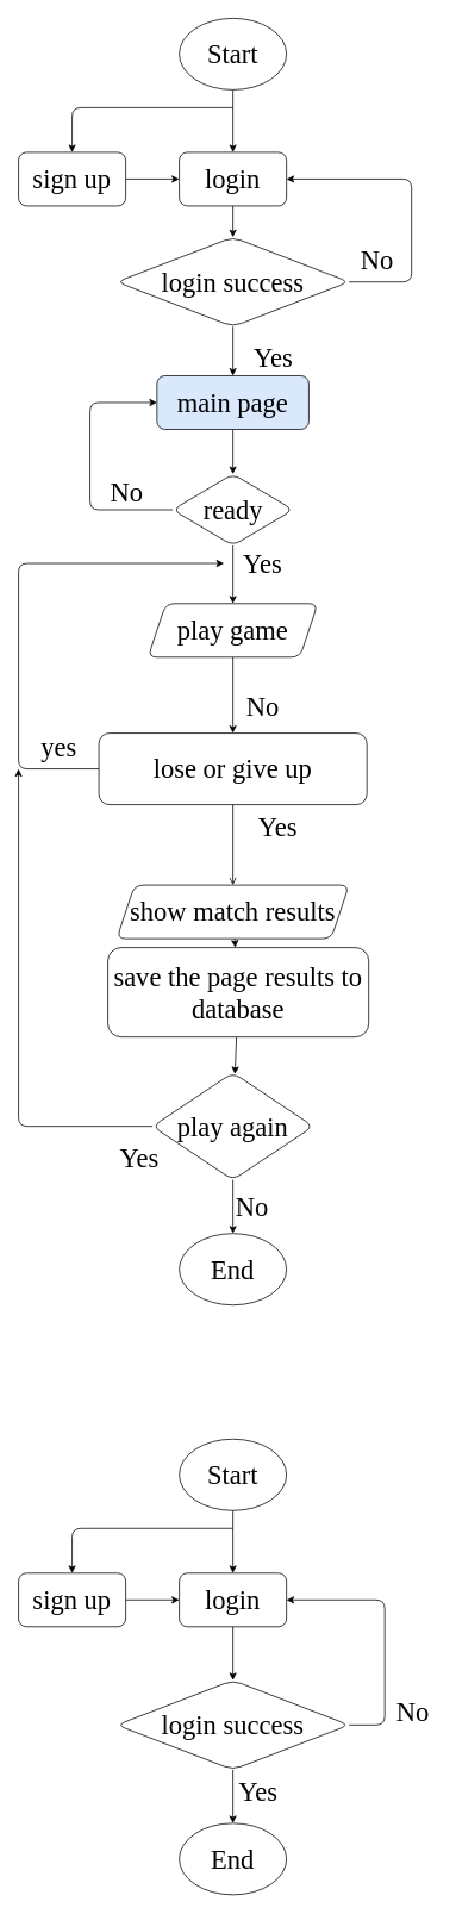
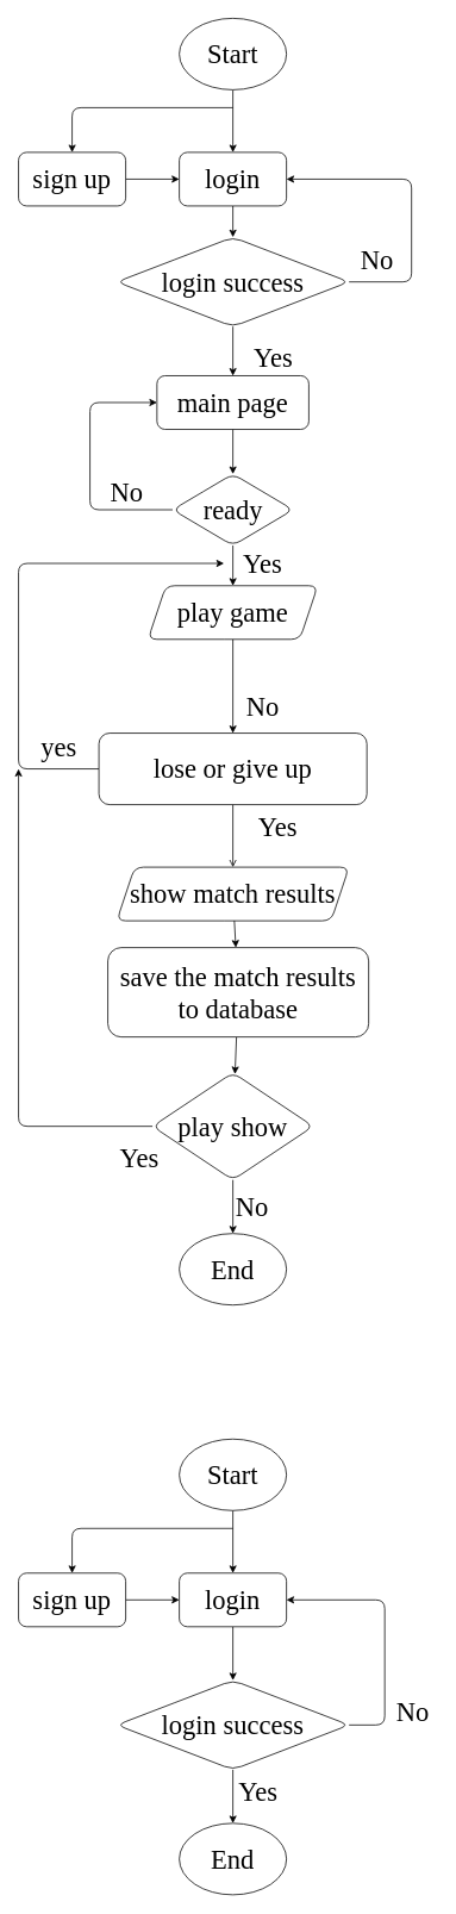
  <mxCell id="0" />
  <mxCell id="1" parent="0" />
  <mxCell id="2" value="" style="edgeStyle=none;html=1;fontSize=30;fontFamily=th sarabun psk;fontSource=https%3A%2F%2Ffonts.googleapis.com%2Fcss%3Ffamily%3Dth%2Bsarabun%2Bpsk;" parent="1" source="4" target="6" edge="1"><mxGeometry relative="1" as="geometry" /></mxCell>
  <mxCell id="3" style="edgeStyle=none;html=1;endArrow=classic;endFill=1;fontSize=30;fontFamily=th sarabun psk;fontSource=https%3A%2F%2Ffonts.googleapis.com%2Fcss%3Ffamily%3Dth%2Bsarabun%2Bpsk;" parent="1" target="32" edge="1"><mxGeometry relative="1" as="geometry"><Array as="points"><mxPoint x="80" y="120" /></Array><mxPoint x="260" y="120" as="sourcePoint" /></mxGeometry></mxCell>
  <mxCell id="4" value="&lt;font data-font-src=&quot;https://fonts.googleapis.com/css?family=ansana+new&quot;&gt;Start&lt;/font&gt;" style="ellipse;whiteSpace=wrap;html=1;fontSize=30;rounded=1;fontFamily=th sarabun psk;fontSource=https%3A%2F%2Ffonts.googleapis.com%2Fcss%3Ffamily%3Dth%2Bsarabun%2Bpsk;" parent="1" vertex="1"><mxGeometry x="200" y="20" width="120" height="80" as="geometry" /></mxCell>
  <mxCell id="5" value="" style="edgeStyle=none;html=1;fontSize=30;fontFamily=th sarabun psk;fontSource=https%3A%2F%2Ffonts.googleapis.com%2Fcss%3Ffamily%3Dth%2Bsarabun%2Bpsk;" parent="1" source="6" target="9" edge="1"><mxGeometry relative="1" as="geometry" /></mxCell>
  <mxCell id="6" value="&lt;font data-font-src=&quot;https://fonts.googleapis.com/css?family=ansana+new&quot;&gt;login&lt;/font&gt;" style="rounded=1;whiteSpace=wrap;html=1;fontSize=30;fontFamily=th sarabun psk;fontSource=https%3A%2F%2Ffonts.googleapis.com%2Fcss%3Ffamily%3Dth%2Bsarabun%2Bpsk;" parent="1" vertex="1"><mxGeometry x="200" y="170" width="120" height="60" as="geometry" /></mxCell>
  <mxCell id="7" value="" style="edgeStyle=none;html=1;fontSize=30;fontFamily=th sarabun psk;fontSource=https%3A%2F%2Ffonts.googleapis.com%2Fcss%3Ffamily%3Dth%2Bsarabun%2Bpsk;" parent="1" source="9" target="11" edge="1"><mxGeometry relative="1" as="geometry" /></mxCell>
  <mxCell id="8" style="edgeStyle=none;html=1;exitX=1;exitY=0.5;exitDx=0;exitDy=0;entryX=1;entryY=0.5;entryDx=0;entryDy=0;fontSize=30;fontFamily=th sarabun psk;fontSource=https%3A%2F%2Ffonts.googleapis.com%2Fcss%3Ffamily%3Dth%2Bsarabun%2Bpsk;" parent="1" source="9" target="6" edge="1"><mxGeometry relative="1" as="geometry"><Array as="points"><mxPoint x="460" y="315" /><mxPoint x="460" y="200" /></Array></mxGeometry></mxCell>
  <mxCell id="9" value="login success" style="rhombus;whiteSpace=wrap;html=1;fontSize=30;rounded=1;fontFamily=th sarabun psk;fontSource=https%3A%2F%2Ffonts.googleapis.com%2Fcss%3Ffamily%3Dth%2Bsarabun%2Bpsk;" parent="1" vertex="1"><mxGeometry x="130" y="265" width="260" height="100" as="geometry" /></mxCell>
  <mxCell id="10" value="" style="edgeStyle=none;html=1;fontSize=30;fontFamily=th sarabun psk;fontSource=https%3A%2F%2Ffonts.googleapis.com%2Fcss%3Ffamily%3Dth%2Bsarabun%2Bpsk;" parent="1" source="11" target="35" edge="1"><mxGeometry relative="1" as="geometry" /></mxCell>
- <mxCell id="11" value="main page" style="rounded=1;whiteSpace=wrap;html=1;fontSize=30;fontFamily=th sarabun psk;fontSource=https%3A%2F%2Ffonts.googleapis.com%2Fcss%3Ffamily%3Dth%2Bsarabun%2Bpsk;fillColor=#dae8fc;" parent="1" vertex="1"><mxGeometry x="175" y="420" width="170" height="60" as="geometry" /></mxCell>
+ <mxCell id="11" value="main page" style="rounded=1;whiteSpace=wrap;html=1;fontSize=30;fontFamily=th sarabun psk;fontSource=https%3A%2F%2Ffonts.googleapis.com%2Fcss%3Ffamily%3Dth%2Bsarabun%2Bpsk;" parent="1" vertex="1"><mxGeometry x="175" y="420" width="170" height="60" as="geometry" /></mxCell>
  <mxCell id="12" value="" style="edgeStyle=none;html=1;fontSize=30;fontFamily=th sarabun psk;fontSource=https%3A%2F%2Ffonts.googleapis.com%2Fcss%3Ffamily%3Dth%2Bsarabun%2Bpsk;endArrow=open;" parent="1" source="14" target="18" edge="1"><mxGeometry relative="1" as="geometry" /></mxCell>
  <mxCell id="13" style="edgeStyle=none;html=1;fontSize=30;fontFamily=th sarabun psk;fontSource=https%3A%2F%2Ffonts.googleapis.com%2Fcss%3Ffamily%3Dth%2Bsarabun%2Bpsk;" parent="1" source="14" edge="1"><mxGeometry relative="1" as="geometry"><mxPoint x="250" y="630" as="targetPoint" /><Array as="points"><mxPoint x="20" y="860" /><mxPoint x="20" y="630" /></Array></mxGeometry></mxCell>
  <mxCell id="14" value="lose or give up" style="whiteSpace=wrap;html=1;fontSize=30;fontFamily=th sarabun psk;fontSource=https%3A%2F%2Ffonts.googleapis.com%2Fcss%3Ffamily%3Dth%2Bsarabun%2Bpsk;rounded=1;" parent="1" vertex="1"><mxGeometry x="110" y="820" width="300" height="80" as="geometry" /></mxCell>
  <mxCell id="15" style="edgeStyle=none;html=1;entryX=0.5;entryY=0;entryDx=0;entryDy=0;fontSize=30;fontFamily=th sarabun psk;fontSource=https%3A%2F%2Ffonts.googleapis.com%2Fcss%3Ffamily%3Dth%2Bsarabun%2Bpsk;" parent="1" source="16" target="14" edge="1"><mxGeometry relative="1" as="geometry" /></mxCell>
- <mxCell id="16" value="play game" style="shape=parallelogram;perimeter=parallelogramPerimeter;whiteSpace=wrap;html=1;fixedSize=1;fontSize=30;rounded=1;fontFamily=th sarabun psk;fontSource=https%3A%2F%2Ffonts.googleapis.com%2Fcss%3Ffamily%3Dth%2Bsarabun%2Bpsk;" parent="1" vertex="1"><mxGeometry x="165" y="675" width="190" height="60" as="geometry" /></mxCell>
+ <mxCell id="16" value="play game" style="shape=parallelogram;perimeter=parallelogramPerimeter;whiteSpace=wrap;html=1;fixedSize=1;fontSize=30;rounded=1;fontFamily=th sarabun psk;fontSource=https%3A%2F%2Ffonts.googleapis.com%2Fcss%3Ffamily%3Dth%2Bsarabun%2Bpsk;" parent="1" vertex="1"><mxGeometry x="165" y="655" width="190" height="60" as="geometry" /></mxCell>
  <mxCell id="17" value="" style="edgeStyle=none;html=1;fontSize=30;fontFamily=th sarabun psk;fontSource=https%3A%2F%2Ffonts.googleapis.com%2Fcss%3Ffamily%3Dth%2Bsarabun%2Bpsk;" parent="1" source="18" target="20" edge="1"><mxGeometry relative="1" as="geometry" /></mxCell>
- <mxCell id="18" value="show match results" style="shape=parallelogram;perimeter=parallelogramPerimeter;whiteSpace=wrap;html=1;fixedSize=1;fontSize=30;rounded=1;fontFamily=th sarabun psk;fontSource=https%3A%2F%2Ffonts.googleapis.com%2Fcss%3Ffamily%3Dth%2Bsarabun%2Bpsk;" parent="1" vertex="1"><mxGeometry x="130" y="990" width="260" height="60" as="geometry" /></mxCell>
+ <mxCell id="18" value="show match results" style="shape=parallelogram;perimeter=parallelogramPerimeter;whiteSpace=wrap;html=1;fixedSize=1;fontSize=30;rounded=1;fontFamily=th sarabun psk;fontSource=https%3A%2F%2Ffonts.googleapis.com%2Fcss%3Ffamily%3Dth%2Bsarabun%2Bpsk;" parent="1" vertex="1"><mxGeometry x="130" y="970" width="260" height="60" as="geometry" /></mxCell>
  <mxCell id="19" value="" style="edgeStyle=none;html=1;fontSize=30;fontFamily=th sarabun psk;fontSource=https%3A%2F%2Ffonts.googleapis.com%2Fcss%3Ffamily%3Dth%2Bsarabun%2Bpsk;" parent="1" source="20" target="23" edge="1"><mxGeometry relative="1" as="geometry" /></mxCell>
- <mxCell id="20" value="save the page results to database" style="rounded=1;whiteSpace=wrap;html=1;fontSize=30;fontFamily=th sarabun psk;fontSource=https%3A%2F%2Ffonts.googleapis.com%2Fcss%3Ffamily%3Dth%2Bsarabun%2Bpsk;" parent="1" vertex="1"><mxGeometry x="120" y="1060" width="292" height="100" as="geometry" /></mxCell>
+ <mxCell id="20" value="save the match results to database" style="rounded=1;whiteSpace=wrap;html=1;fontSize=30;fontFamily=th sarabun psk;fontSource=https%3A%2F%2Ffonts.googleapis.com%2Fcss%3Ffamily%3Dth%2Bsarabun%2Bpsk;" parent="1" vertex="1"><mxGeometry x="120" y="1060" width="292" height="100" as="geometry" /></mxCell>
  <mxCell id="21" value="" style="edgeStyle=none;html=1;fontSize=30;fontFamily=th sarabun psk;fontSource=https%3A%2F%2Ffonts.googleapis.com%2Fcss%3Ffamily%3Dth%2Bsarabun%2Bpsk;" parent="1" source="23" target="24" edge="1"><mxGeometry relative="1" as="geometry" /></mxCell>
  <mxCell id="22" style="edgeStyle=none;html=1;fontSize=30;fontFamily=th sarabun psk;fontSource=https%3A%2F%2Ffonts.googleapis.com%2Fcss%3Ffamily%3Dth%2Bsarabun%2Bpsk;" parent="1" source="23" edge="1"><mxGeometry relative="1" as="geometry"><mxPoint x="20" y="860" as="targetPoint" /><Array as="points"><mxPoint x="20" y="1260" /></Array></mxGeometry></mxCell>
- <mxCell id="23" value="play again" style="rhombus;whiteSpace=wrap;html=1;fontSize=30;rounded=1;fontFamily=th sarabun psk;fontSource=https%3A%2F%2Ffonts.googleapis.com%2Fcss%3Ffamily%3Dth%2Bsarabun%2Bpsk;" parent="1" vertex="1"><mxGeometry x="170" y="1200" width="180" height="120" as="geometry" /></mxCell>
+ <mxCell id="23" value="play show" style="rhombus;whiteSpace=wrap;html=1;fontSize=30;rounded=1;fontFamily=th sarabun psk;fontSource=https%3A%2F%2Ffonts.googleapis.com%2Fcss%3Ffamily%3Dth%2Bsarabun%2Bpsk;" parent="1" vertex="1"><mxGeometry x="170" y="1200" width="180" height="120" as="geometry" /></mxCell>
  <mxCell id="24" value="End" style="ellipse;whiteSpace=wrap;html=1;fontSize=30;rounded=1;fontFamily=th sarabun psk;fontSource=https%3A%2F%2Ffonts.googleapis.com%2Fcss%3Ffamily%3Dth%2Bsarabun%2Bpsk;" parent="1" vertex="1"><mxGeometry x="200" y="1380" width="120" height="80" as="geometry" /></mxCell>
  <mxCell id="25" value="Yes" style="text;html=1;align=center;verticalAlign=middle;resizable=0;points=[];autosize=1;strokeColor=none;fillColor=none;fontSize=30;rounded=1;fontFamily=th sarabun psk;fontSource=https%3A%2F%2Ffonts.googleapis.com%2Fcss%3Ffamily%3Dth%2Bsarabun%2Bpsk;" parent="1" vertex="1"><mxGeometry x="274" y="376" width="62" height="48" as="geometry" /></mxCell>
  <mxCell id="26" value="No" style="text;html=1;align=center;verticalAlign=middle;resizable=0;points=[];autosize=1;strokeColor=none;fillColor=none;fontSize=30;rounded=1;fontFamily=th sarabun psk;fontSource=https%3A%2F%2Ffonts.googleapis.com%2Fcss%3Ffamily%3Dth%2Bsarabun%2Bpsk;" parent="1" vertex="1"><mxGeometry x="265.5" y="766" width="55" height="48" as="geometry" /></mxCell>
  <mxCell id="27" value="Yes" style="text;html=1;align=center;verticalAlign=middle;resizable=0;points=[];autosize=1;strokeColor=none;fillColor=none;fontSize=30;rounded=1;fontFamily=th sarabun psk;fontSource=https%3A%2F%2Ffonts.googleapis.com%2Fcss%3Ffamily%3Dth%2Bsarabun%2Bpsk;" parent="1" vertex="1"><mxGeometry x="279" y="901" width="62" height="48" as="geometry" /></mxCell>
  <mxCell id="28" value="No" style="text;html=1;align=center;verticalAlign=middle;resizable=0;points=[];autosize=1;strokeColor=none;fillColor=none;fontSize=30;rounded=1;fontFamily=th sarabun psk;fontSource=https%3A%2F%2Ffonts.googleapis.com%2Fcss%3Ffamily%3Dth%2Bsarabun%2Bpsk;" parent="1" vertex="1"><mxGeometry x="253" y="1326" width="55" height="48" as="geometry" /></mxCell>
  <mxCell id="29" value="No" style="text;html=1;align=center;verticalAlign=middle;resizable=0;points=[];autosize=1;strokeColor=none;fillColor=none;fontSize=30;rounded=1;fontFamily=th sarabun psk;fontSource=https%3A%2F%2Ffonts.googleapis.com%2Fcss%3Ffamily%3Dth%2Bsarabun%2Bpsk;" parent="1" vertex="1"><mxGeometry x="393" y="266" width="55" height="48" as="geometry" /></mxCell>
  <mxCell id="30" value="Yes" style="text;html=1;align=center;verticalAlign=middle;resizable=0;points=[];autosize=1;strokeColor=none;fillColor=none;fontSize=30;rounded=1;fontFamily=th sarabun psk;fontSource=https%3A%2F%2Ffonts.googleapis.com%2Fcss%3Ffamily%3Dth%2Bsarabun%2Bpsk;" parent="1" vertex="1"><mxGeometry x="124" y="1271" width="62" height="48" as="geometry" /></mxCell>
  <mxCell id="31" value="" style="edgeStyle=none;html=1;endArrow=classic;endFill=1;fontSize=30;fontFamily=th sarabun psk;fontSource=https%3A%2F%2Ffonts.googleapis.com%2Fcss%3Ffamily%3Dth%2Bsarabun%2Bpsk;" parent="1" source="32" target="6" edge="1"><mxGeometry relative="1" as="geometry" /></mxCell>
  <mxCell id="32" value="sign up" style="rounded=1;whiteSpace=wrap;html=1;fontSize=30;fontFamily=th sarabun psk;fontSource=https%3A%2F%2Ffonts.googleapis.com%2Fcss%3Ffamily%3Dth%2Bsarabun%2Bpsk;" parent="1" vertex="1"><mxGeometry x="20" y="170" width="120" height="60" as="geometry" /></mxCell>
  <mxCell id="33" value="" style="edgeStyle=none;html=1;fontSize=30;fontFamily=th sarabun psk;fontSource=https%3A%2F%2Ffonts.googleapis.com%2Fcss%3Ffamily%3Dth%2Bsarabun%2Bpsk;" parent="1" source="35" target="16" edge="1"><mxGeometry relative="1" as="geometry" /></mxCell>
  <mxCell id="34" style="edgeStyle=none;html=1;entryX=0;entryY=0.5;entryDx=0;entryDy=0;fontSize=30;fontFamily=th sarabun psk;fontSource=https%3A%2F%2Ffonts.googleapis.com%2Fcss%3Ffamily%3Dth%2Bsarabun%2Bpsk;" parent="1" source="35" target="11" edge="1"><mxGeometry relative="1" as="geometry"><mxPoint x="250" y="500" as="targetPoint" /><Array as="points"><mxPoint x="100" y="570" /><mxPoint x="100" y="450" /></Array></mxGeometry></mxCell>
  <mxCell id="35" value="ready" style="rhombus;whiteSpace=wrap;html=1;fontSize=30;rounded=1;fontFamily=th sarabun psk;fontSource=https%3A%2F%2Ffonts.googleapis.com%2Fcss%3Ffamily%3Dth%2Bsarabun%2Bpsk;" parent="1" vertex="1"><mxGeometry x="192.5" y="530" width="135" height="80" as="geometry" /></mxCell>
  <mxCell id="36" value="Yes" style="text;html=1;align=center;verticalAlign=middle;resizable=0;points=[];autosize=1;strokeColor=none;fillColor=none;fontSize=30;rounded=1;fontFamily=th sarabun psk;fontSource=https%3A%2F%2Ffonts.googleapis.com%2Fcss%3Ffamily%3Dth%2Bsarabun%2Bpsk;" parent="1" vertex="1"><mxGeometry x="261.5" y="606" width="62" height="48" as="geometry" /></mxCell>
  <mxCell id="37" value="No" style="text;html=1;align=center;verticalAlign=middle;resizable=0;points=[];autosize=1;strokeColor=none;fillColor=none;fontSize=30;rounded=1;fontFamily=th sarabun psk;fontSource=https%3A%2F%2Ffonts.googleapis.com%2Fcss%3Ffamily%3Dth%2Bsarabun%2Bpsk;" parent="1" vertex="1"><mxGeometry x="113" y="526" width="55" height="48" as="geometry" /></mxCell>
  <mxCell id="38" value="yes" style="text;html=1;align=center;verticalAlign=middle;resizable=0;points=[];autosize=1;strokeColor=none;fillColor=none;fontSize=30;rounded=1;fontFamily=th sarabun psk;fontSource=https%3A%2F%2Ffonts.googleapis.com%2Fcss%3Ffamily%3Dth%2Bsarabun%2Bpsk;" parent="1" vertex="1"><mxGeometry x="36" y="811" width="58" height="48" as="geometry" /></mxCell>
  <mxCell id="39" value="" style="edgeStyle=none;html=1;fontSize=30;fontFamily=th sarabun psk;fontSource=https%3A%2F%2Ffonts.googleapis.com%2Fcss%3Ffamily%3Dth%2Bsarabun%2Bpsk;" parent="1" source="41" target="43" edge="1"><mxGeometry relative="1" as="geometry" /></mxCell>
  <mxCell id="40" style="edgeStyle=none;html=1;endArrow=classic;endFill=1;fontSize=30;fontFamily=th sarabun psk;fontSource=https%3A%2F%2Ffonts.googleapis.com%2Fcss%3Ffamily%3Dth%2Bsarabun%2Bpsk;" parent="1" target="49" edge="1"><mxGeometry relative="1" as="geometry"><Array as="points"><mxPoint x="80" y="1710" /></Array><mxPoint x="260" y="1710" as="sourcePoint" /></mxGeometry></mxCell>
  <mxCell id="41" value="Start" style="ellipse;whiteSpace=wrap;html=1;fontSize=30;rounded=1;fontFamily=th sarabun psk;fontSource=https%3A%2F%2Ffonts.googleapis.com%2Fcss%3Ffamily%3Dth%2Bsarabun%2Bpsk;" parent="1" vertex="1"><mxGeometry x="200" y="1610" width="120" height="80" as="geometry" /></mxCell>
  <mxCell id="42" value="" style="edgeStyle=none;html=1;fontSize=30;fontFamily=th sarabun psk;fontSource=https%3A%2F%2Ffonts.googleapis.com%2Fcss%3Ffamily%3Dth%2Bsarabun%2Bpsk;" parent="1" source="43" target="46" edge="1"><mxGeometry relative="1" as="geometry" /></mxCell>
  <mxCell id="43" value="login" style="rounded=1;whiteSpace=wrap;html=1;fontSize=30;fontFamily=th sarabun psk;fontSource=https%3A%2F%2Ffonts.googleapis.com%2Fcss%3Ffamily%3Dth%2Bsarabun%2Bpsk;" parent="1" vertex="1"><mxGeometry x="200" y="1760" width="120" height="60" as="geometry" /></mxCell>
  <mxCell id="44" style="edgeStyle=none;html=1;exitX=1;exitY=0.5;exitDx=0;exitDy=0;entryX=1;entryY=0.5;entryDx=0;entryDy=0;fontSize=30;fontFamily=th sarabun psk;fontSource=https%3A%2F%2Ffonts.googleapis.com%2Fcss%3Ffamily%3Dth%2Bsarabun%2Bpsk;" parent="1" source="46" target="43" edge="1"><mxGeometry relative="1" as="geometry"><Array as="points"><mxPoint x="430" y="1930" /><mxPoint x="430" y="1790" /></Array></mxGeometry></mxCell>
  <mxCell id="45" value="" style="edgeStyle=none;html=1;fontSize=30;fontFamily=th sarabun psk;fontSource=https%3A%2F%2Ffonts.googleapis.com%2Fcss%3Ffamily%3Dth%2Bsarabun%2Bpsk;" parent="1" source="46" target="50" edge="1"><mxGeometry relative="1" as="geometry" /></mxCell>
  <mxCell id="46" value="login success" style="rhombus;whiteSpace=wrap;html=1;fontSize=30;rounded=1;fontFamily=th sarabun psk;fontSource=https%3A%2F%2Ffonts.googleapis.com%2Fcss%3Ffamily%3Dth%2Bsarabun%2Bpsk;" parent="1" vertex="1"><mxGeometry x="130" y="1880" width="260" height="100" as="geometry" /></mxCell>
  <mxCell id="47" value="No" style="text;html=1;align=center;verticalAlign=middle;resizable=0;points=[];autosize=1;strokeColor=none;fillColor=none;fontSize=30;rounded=1;fontFamily=th sarabun psk;fontSource=https%3A%2F%2Ffonts.googleapis.com%2Fcss%3Ffamily%3Dth%2Bsarabun%2Bpsk;" parent="1" vertex="1"><mxGeometry x="433" y="1891" width="55" height="48" as="geometry" /></mxCell>
  <mxCell id="48" value="" style="edgeStyle=none;html=1;endArrow=classic;endFill=1;fontSize=30;fontFamily=th sarabun psk;fontSource=https%3A%2F%2Ffonts.googleapis.com%2Fcss%3Ffamily%3Dth%2Bsarabun%2Bpsk;" parent="1" source="49" target="43" edge="1"><mxGeometry relative="1" as="geometry" /></mxCell>
  <mxCell id="49" value="sign up" style="rounded=1;whiteSpace=wrap;html=1;fontSize=30;fontFamily=th sarabun psk;fontSource=https%3A%2F%2Ffonts.googleapis.com%2Fcss%3Ffamily%3Dth%2Bsarabun%2Bpsk;" parent="1" vertex="1"><mxGeometry x="20" y="1760" width="120" height="60" as="geometry" /></mxCell>
  <mxCell id="50" value="End" style="ellipse;whiteSpace=wrap;html=1;fontSize=30;rounded=1;fontFamily=th sarabun psk;fontSource=https%3A%2F%2Ffonts.googleapis.com%2Fcss%3Ffamily%3Dth%2Bsarabun%2Bpsk;" parent="1" vertex="1"><mxGeometry x="200" y="2040" width="120" height="80" as="geometry" /></mxCell>
  <mxCell id="51" value="Yes" style="text;html=1;align=center;verticalAlign=middle;resizable=0;points=[];autosize=1;strokeColor=none;fillColor=none;fontSize=30;rounded=1;fontFamily=th sarabun psk;fontSource=https%3A%2F%2Ffonts.googleapis.com%2Fcss%3Ffamily%3Dth%2Bsarabun%2Bpsk;" parent="1" vertex="1"><mxGeometry x="256.5" y="1981" width="62" height="48" as="geometry" /></mxCell>
